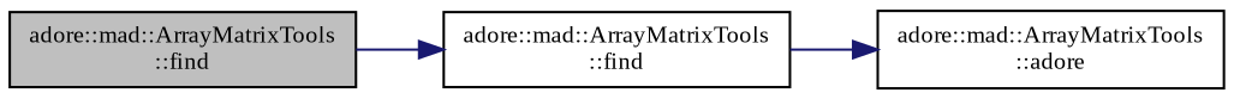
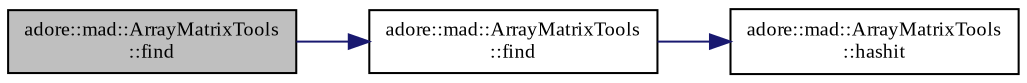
  digraph {
    rankdir=LR
    fontname="Liberation Serif"
    node [color=black fillcolor=white fontname="Liberation Serif" fontsize=10 shape=record style=filled]
    edge [color=midnightblue fontname="Liberation Serif" fontsize=10 labelfontname=Helvetica labelfontsize=10 style=solid]
    n1 [fillcolor=grey75 fontcolor=black height=0.2 label="adore::mad::ArrayMatrixTools\l::find" width=0.4]
    n2 [height=0.2 label="adore::mad::ArrayMatrixTools\l::find" width=0.4]
-   n3 [height=0.2 label="adore::mad::ArrayMatrixTools\l::adore" width=0.4]
+   n3 [height=0.2 label="adore::mad::ArrayMatrixTools\l::hashit" width=0.4]
    n1 -> n2
    n2 -> n3
  }
